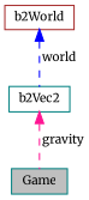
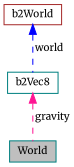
  digraph {
    fontname=Merriweather
    node [color=teal fillcolor=white fontname=Merriweather fontsize=10 shape=record style=filled]
    edge [dir=back fontname=Merriweather fontsize=10 labelfontname=Helvetica labelfontsize=10 style=dashed]
-   n1 [fillcolor=grey75 fontcolor=black height=0.2 label=Game width=0.4]
-   n2 [height=0.2 label=b2Vec2 width=0.4]
+   n1 [fillcolor=grey75 fontcolor=black height=0.2 label=World width=0.4]
+   n2 [height=0.2 label=b2Vec8 width=0.4]
    n3 [color=brown height=0.2 label=b2World width=0.4]
    n2 -> n1 [color=deeppink label=" gravity"]
    n3 -> n2 [color=blue label=" world"]
  }
